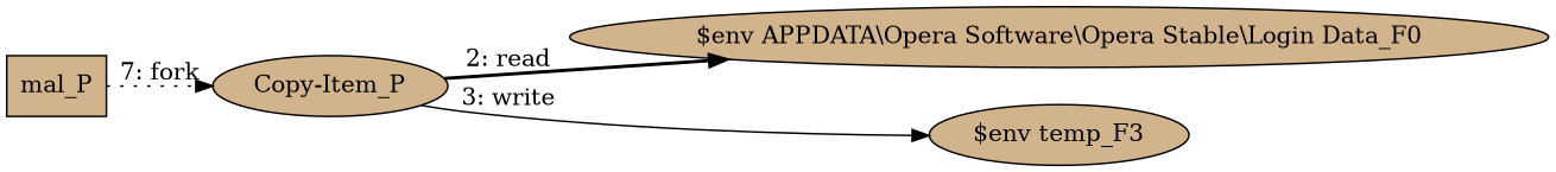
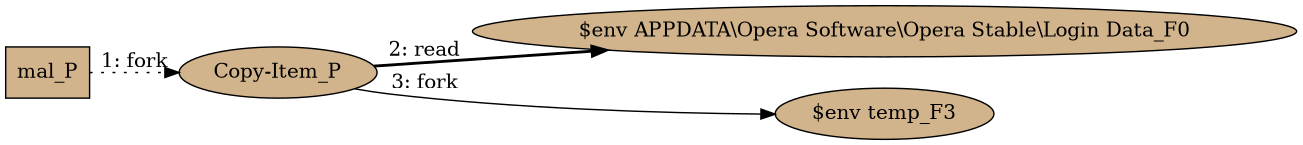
  digraph {
    engine=neato
    fixedsize=false
    fontsize=10
    nodesep=0.3
    rankdir=LR
    ranksep=0
    splines=true
    node [fillcolor=tan node_type=Process shape=ellipse style=filled]
    "Copy-Item_P"
    mal_P [shape=box]
    "$env APPDATA\\Opera Software\\Opera Stable\\Login Data_F0" [node_type=File]
    "$env temp_F3" [node_type=File]
    "Copy-Item_P" -> "$env APPDATA\\Opera Software\\Opera Stable\\Login Data_F0" [label="2: read" style=bold]
-   "Copy-Item_P" -> "$env temp_F3" [label="3: write" style=solid]
-   mal_P -> "Copy-Item_P" [label="7: fork" style=dotted]
+   "Copy-Item_P" -> "$env temp_F3" [label="3: fork" style=solid]
+   mal_P -> "Copy-Item_P" [label="1: fork" style=dotted]
  }
